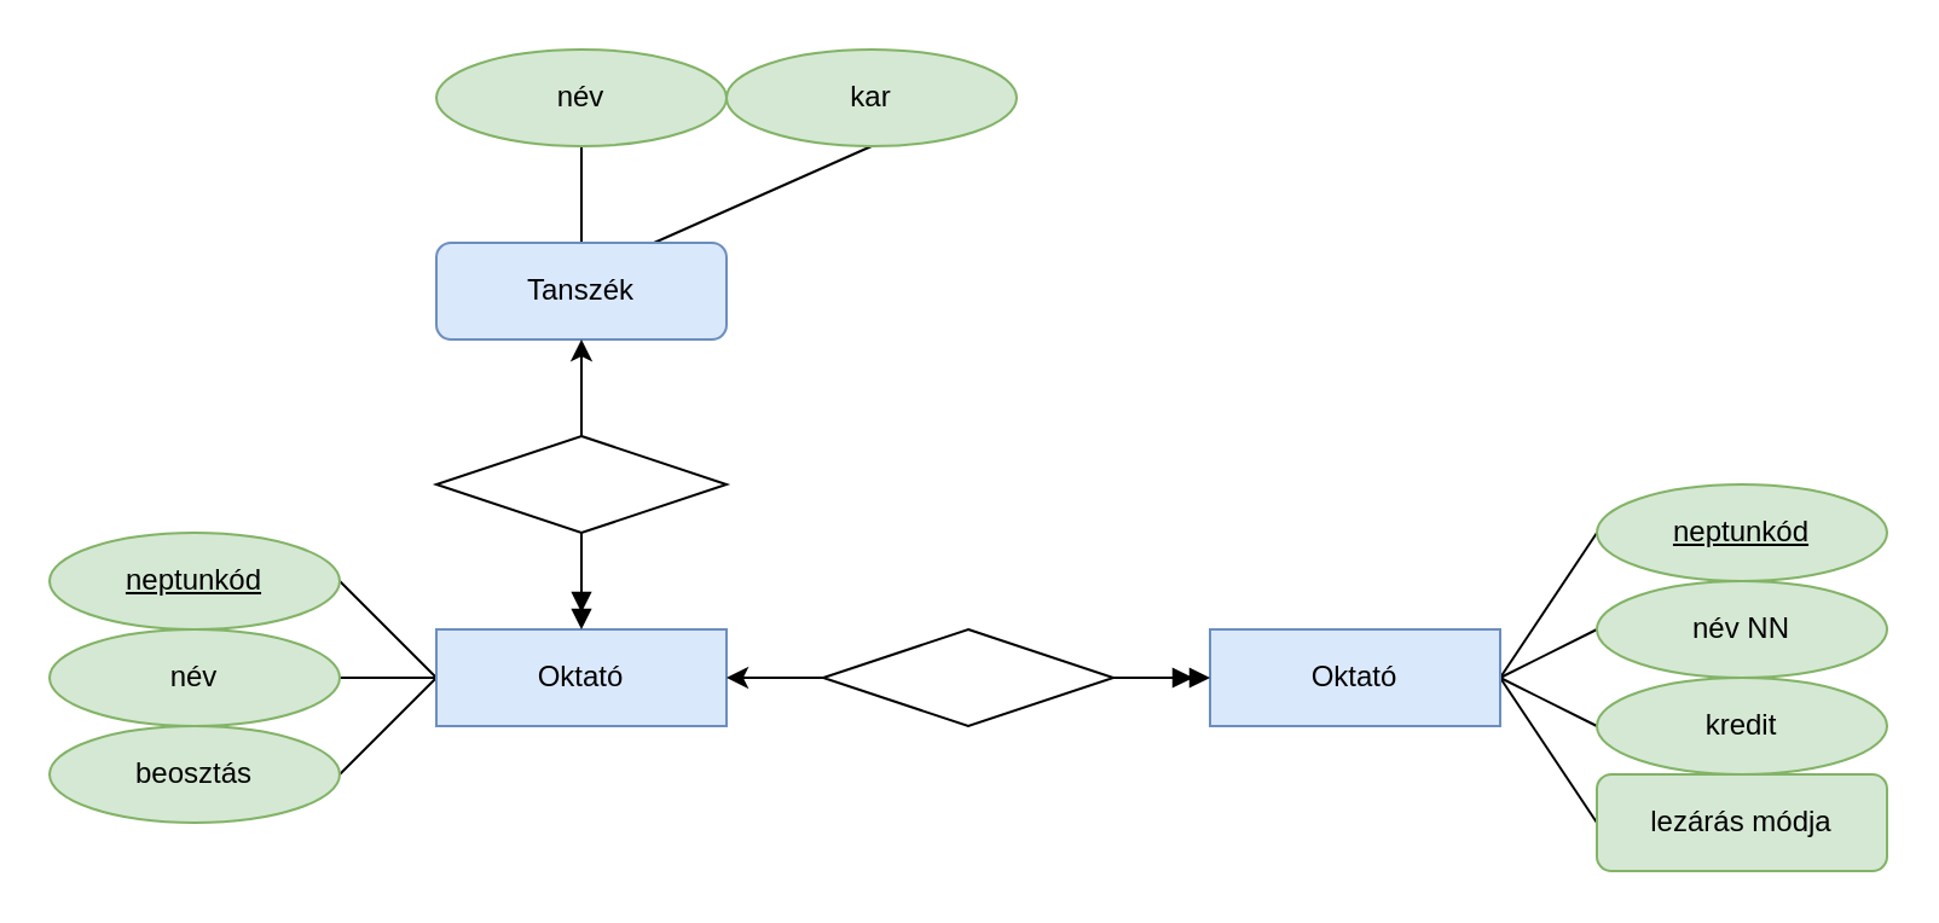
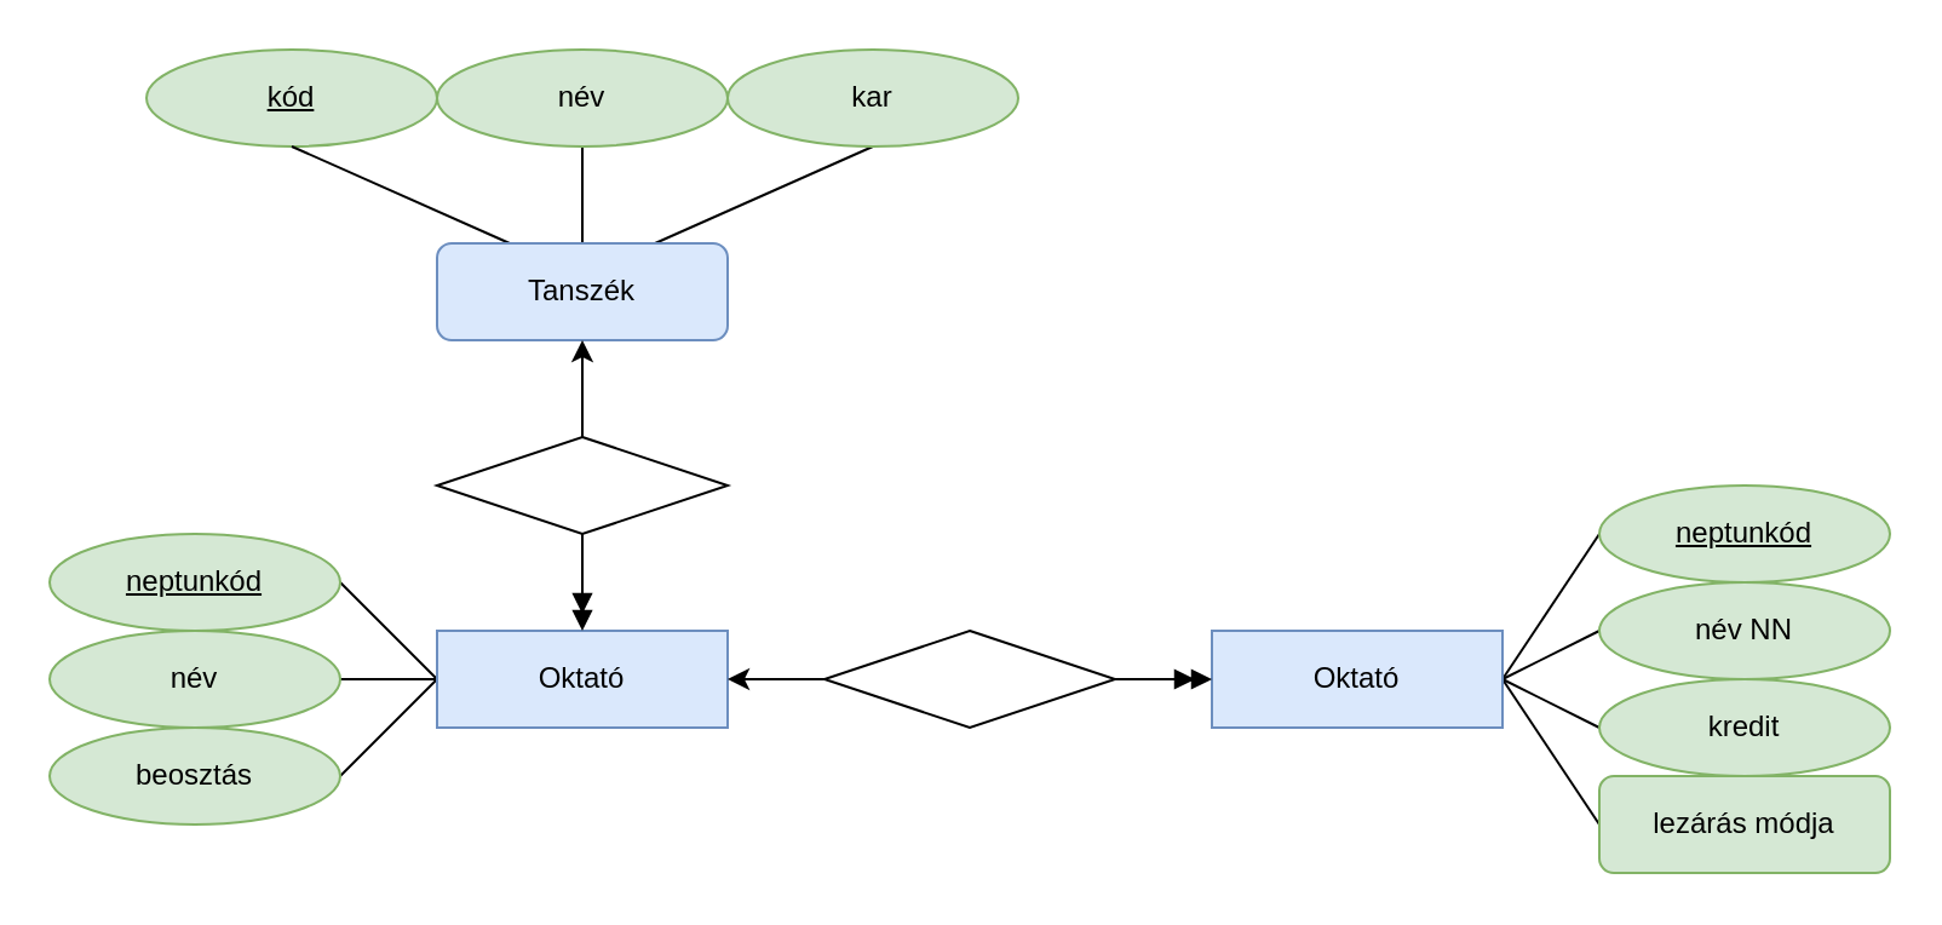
  <mxCell id="0" />
  <mxCell id="1" parent="0" />
+ <mxCell id="2" value="&lt;u&gt;kód&lt;/u&gt;" style="ellipse;whiteSpace=wrap;html=1;fillColor=#d5e8d4;strokeColor=#82b366;" vertex="1" parent="1"><mxGeometry x="60" y="20" width="120" height="40" as="geometry" /></mxCell>
+ <mxCell id="3" style="edgeStyle=none;rounded=0;orthogonalLoop=1;jettySize=auto;html=1;exitX=0.25;exitY=0;exitDx=0;exitDy=0;entryX=0.5;entryY=1;entryDx=0;entryDy=0;endArrow=none;endFill=0;" edge="1" parent="1" source="6" target="2"><mxGeometry relative="1" as="geometry" /></mxCell>
  <mxCell id="4" style="edgeStyle=none;rounded=0;orthogonalLoop=1;jettySize=auto;html=1;exitX=0.5;exitY=0;exitDx=0;exitDy=0;entryX=0.5;entryY=1;entryDx=0;entryDy=0;endArrow=none;endFill=0;" edge="1" parent="1" source="6" target="7"><mxGeometry relative="1" as="geometry" /></mxCell>
  <mxCell id="5" style="edgeStyle=none;rounded=0;orthogonalLoop=1;jettySize=auto;html=1;exitX=0.75;exitY=0;exitDx=0;exitDy=0;entryX=0.5;entryY=1;entryDx=0;entryDy=0;endArrow=none;endFill=0;" edge="1" parent="1" source="6" target="8"><mxGeometry relative="1" as="geometry" /></mxCell>
  <mxCell id="6" value="Tanszék" style="whiteSpace=wrap;html=1;fillColor=#dae8fc;strokeColor=#6c8ebf;rounded=1;" vertex="1" parent="1"><mxGeometry x="180" y="100" width="120" height="40" as="geometry" /></mxCell>
  <mxCell id="7" value="név" style="ellipse;whiteSpace=wrap;html=1;fillColor=#d5e8d4;strokeColor=#82b366;" vertex="1" parent="1"><mxGeometry x="180" y="20" width="120" height="40" as="geometry" /></mxCell>
  <mxCell id="8" value="kar" style="ellipse;whiteSpace=wrap;html=1;fillColor=#d5e8d4;strokeColor=#82b366;" vertex="1" parent="1"><mxGeometry x="300" y="20" width="120" height="40" as="geometry" /></mxCell>
  <mxCell id="9" style="edgeStyle=none;rounded=0;orthogonalLoop=1;jettySize=auto;html=1;entryX=1;entryY=0.5;entryDx=0;entryDy=0;endArrow=none;endFill=0;" edge="1" parent="1" target="15"><mxGeometry relative="1" as="geometry"><mxPoint x="180" y="280" as="sourcePoint" /></mxGeometry></mxCell>
  <mxCell id="10" style="edgeStyle=none;rounded=0;orthogonalLoop=1;jettySize=auto;html=1;entryX=1;entryY=0.5;entryDx=0;entryDy=0;endArrow=none;endFill=0;" edge="1" parent="1" target="14"><mxGeometry relative="1" as="geometry"><mxPoint x="180" y="280" as="sourcePoint" /></mxGeometry></mxCell>
  <mxCell id="11" style="edgeStyle=none;rounded=0;orthogonalLoop=1;jettySize=auto;html=1;exitX=0;exitY=0.5;exitDx=0;exitDy=0;entryX=1;entryY=0.5;entryDx=0;entryDy=0;endArrow=none;endFill=0;" edge="1" parent="1" source="12" target="13"><mxGeometry relative="1" as="geometry"><mxPoint x="180" y="300" as="sourcePoint" /></mxGeometry></mxCell>
  <mxCell id="12" value="Oktató" style="rounded=0;whiteSpace=wrap;html=1;fillColor=#dae8fc;strokeColor=#6c8ebf;" vertex="1" parent="1"><mxGeometry x="180" y="260" width="120" height="40" as="geometry" /></mxCell>
  <mxCell id="13" value="&lt;u&gt;neptunkód&lt;/u&gt;" style="ellipse;whiteSpace=wrap;html=1;fillColor=#d5e8d4;strokeColor=#82b366;" vertex="1" parent="1"><mxGeometry x="20" y="220" width="120" height="40" as="geometry" /></mxCell>
  <mxCell id="14" value="név" style="ellipse;whiteSpace=wrap;html=1;fillColor=#d5e8d4;strokeColor=#82b366;" vertex="1" parent="1"><mxGeometry x="20" y="260" width="120" height="40" as="geometry" /></mxCell>
  <mxCell id="15" value="beosztás" style="ellipse;whiteSpace=wrap;html=1;fillColor=#d5e8d4;strokeColor=#82b366;" vertex="1" parent="1"><mxGeometry x="20" y="300" width="120" height="40" as="geometry" /></mxCell>
  <mxCell id="16" style="edgeStyle=none;rounded=0;orthogonalLoop=1;jettySize=auto;html=1;exitX=0.5;exitY=1;exitDx=0;exitDy=0;entryX=0.5;entryY=0;entryDx=0;entryDy=0;endArrow=doubleBlock;endFill=1;" edge="1" parent="1" source="18" target="12"><mxGeometry relative="1" as="geometry" /></mxCell>
  <mxCell id="17" style="edgeStyle=none;rounded=0;orthogonalLoop=1;jettySize=auto;html=1;exitX=0.5;exitY=0;exitDx=0;exitDy=0;entryX=0.5;entryY=1;entryDx=0;entryDy=0;endArrow=classic;endFill=1;" edge="1" parent="1" source="18" target="6"><mxGeometry relative="1" as="geometry" /></mxCell>
  <mxCell id="18" value="" style="rhombus;whiteSpace=wrap;html=1;" vertex="1" parent="1"><mxGeometry x="180" y="180" width="120" height="40" as="geometry" /></mxCell>
  <mxCell id="19" style="edgeStyle=none;rounded=0;orthogonalLoop=1;jettySize=auto;html=1;exitX=1;exitY=0.5;exitDx=0;exitDy=0;entryX=0;entryY=0.5;entryDx=0;entryDy=0;endArrow=none;endFill=0;" edge="1" parent="1" source="23" target="27"><mxGeometry relative="1" as="geometry" /></mxCell>
  <mxCell id="20" style="edgeStyle=none;rounded=0;orthogonalLoop=1;jettySize=auto;html=1;exitX=1;exitY=0.5;exitDx=0;exitDy=0;entryX=0;entryY=0.5;entryDx=0;entryDy=0;endArrow=none;endFill=0;" edge="1" parent="1" source="23" target="28"><mxGeometry relative="1" as="geometry" /></mxCell>
  <mxCell id="21" style="edgeStyle=none;rounded=0;orthogonalLoop=1;jettySize=auto;html=1;exitX=1;exitY=0.5;exitDx=0;exitDy=0;entryX=0;entryY=0.5;entryDx=0;entryDy=0;endArrow=none;endFill=0;" edge="1" parent="1" source="23" target="29"><mxGeometry relative="1" as="geometry" /></mxCell>
  <mxCell id="22" style="edgeStyle=none;rounded=0;orthogonalLoop=1;jettySize=auto;html=1;exitX=1;exitY=0.5;exitDx=0;exitDy=0;entryX=0;entryY=0.5;entryDx=0;entryDy=0;endArrow=none;endFill=0;" edge="1" parent="1" source="23" target="30"><mxGeometry relative="1" as="geometry" /></mxCell>
  <mxCell id="23" value="Oktató" style="rounded=0;whiteSpace=wrap;html=1;fillColor=#dae8fc;strokeColor=#6c8ebf;" vertex="1" parent="1"><mxGeometry x="500" y="260" width="120" height="40" as="geometry" /></mxCell>
  <mxCell id="24" style="edgeStyle=none;rounded=0;orthogonalLoop=1;jettySize=auto;html=1;exitX=1;exitY=0.5;exitDx=0;exitDy=0;entryX=0;entryY=0.5;entryDx=0;entryDy=0;endArrow=doubleBlock;endFill=1;" edge="1" parent="1" source="26" target="23"><mxGeometry relative="1" as="geometry" /></mxCell>
  <mxCell id="25" style="edgeStyle=none;rounded=0;orthogonalLoop=1;jettySize=auto;html=1;exitX=0;exitY=0.5;exitDx=0;exitDy=0;endArrow=classic;endFill=1;" edge="1" parent="1" source="26" target="12"><mxGeometry relative="1" as="geometry" /></mxCell>
  <mxCell id="26" value="" style="rhombus;whiteSpace=wrap;html=1;" vertex="1" parent="1"><mxGeometry x="340" y="260" width="120" height="40" as="geometry" /></mxCell>
  <mxCell id="27" value="&lt;u&gt;neptunkód&lt;/u&gt;" style="ellipse;whiteSpace=wrap;html=1;fillColor=#d5e8d4;strokeColor=#82b366;" vertex="1" parent="1"><mxGeometry x="660" y="200" width="120" height="40" as="geometry" /></mxCell>
  <mxCell id="28" value="név NN" style="ellipse;whiteSpace=wrap;html=1;fillColor=#d5e8d4;strokeColor=#82b366;" vertex="1" parent="1"><mxGeometry x="660" y="240" width="120" height="40" as="geometry" /></mxCell>
  <mxCell id="29" value="kredit" style="ellipse;whiteSpace=wrap;html=1;fillColor=#d5e8d4;strokeColor=#82b366;" vertex="1" parent="1"><mxGeometry x="660" y="280" width="120" height="40" as="geometry" /></mxCell>
  <mxCell id="30" value="lezárás módja" style="whiteSpace=wrap;html=1;fillColor=#d5e8d4;strokeColor=#82b366;rounded=1;" vertex="1" parent="1"><mxGeometry x="660" y="320" width="120" height="40" as="geometry" /></mxCell>
